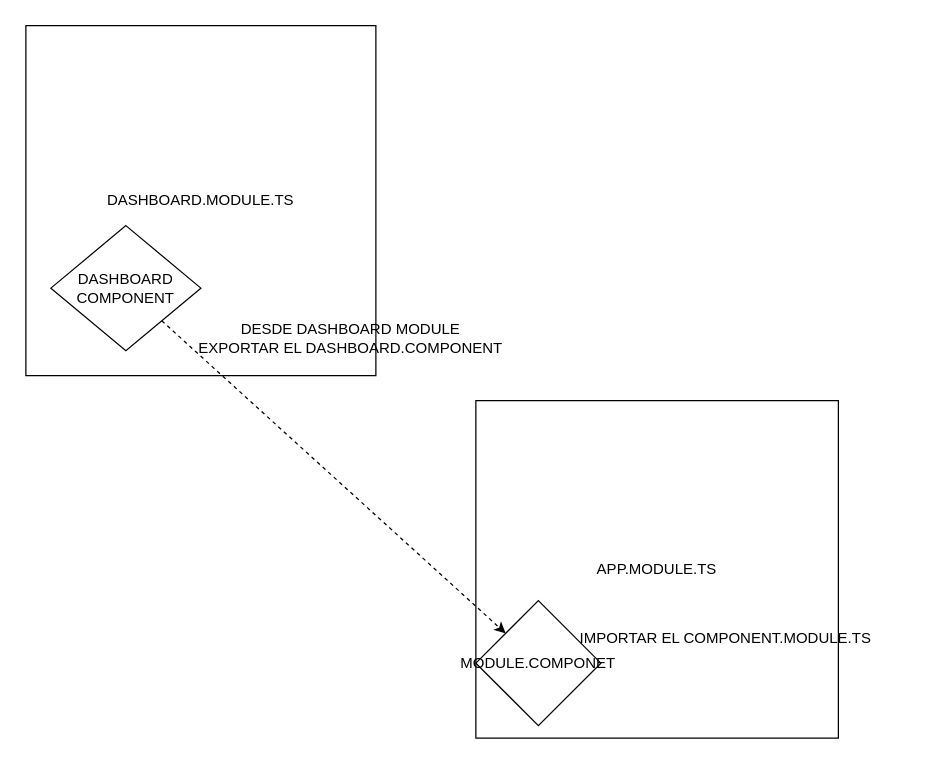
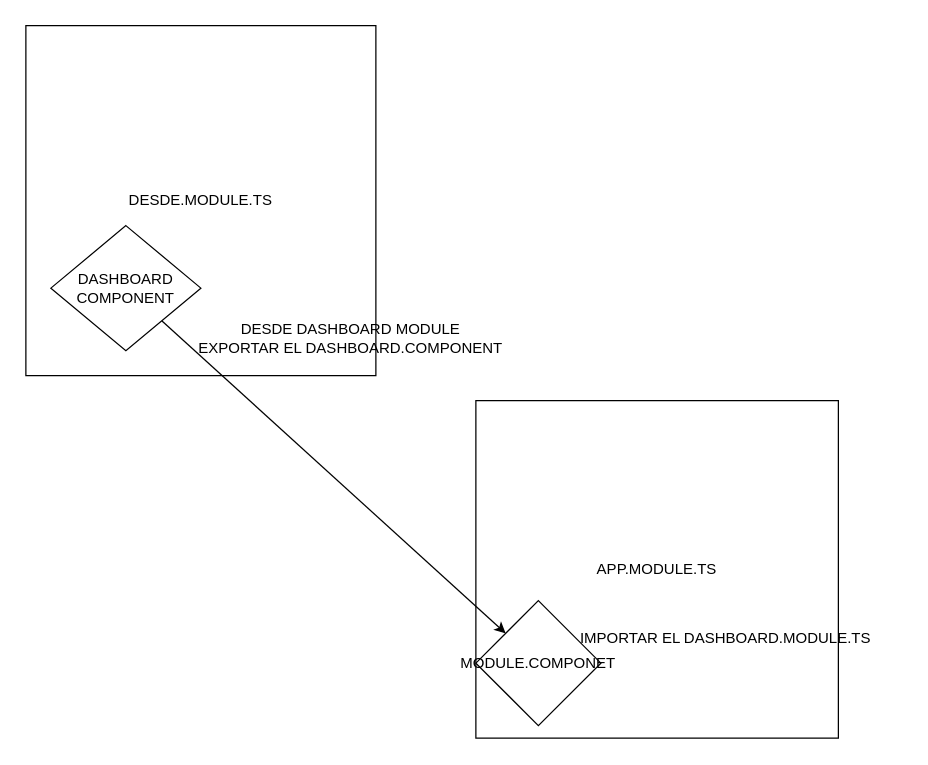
  <mxCell id="0" />
  <mxCell id="1" parent="0" />
  <mxCell id="2" value="APP.MODULE.TS" style="rounded=0;whiteSpace=wrap;html=1;" vertex="1" parent="1"><mxGeometry x="380" y="320" width="290" height="270" as="geometry" /></mxCell>
  <mxCell id="3" value="MODULE.COMPONET" style="rhombus;whiteSpace=wrap;html=1;" vertex="1" parent="1"><mxGeometry x="380" y="480" width="100" height="100" as="geometry" /></mxCell>
- <mxCell id="4" value="DASHBOARD.MODULE.TS" style="whiteSpace=wrap;html=1;aspect=fixed;" vertex="1" parent="1"><mxGeometry x="20" y="20" width="280" height="280" as="geometry" /></mxCell>
- <mxCell id="5" style="edgeStyle=none;html=1;dashed=1;" edge="1" parent="1" source="6" target="3"><mxGeometry relative="1" as="geometry" /></mxCell>
+ <mxCell id="4" value="DESDE.MODULE.TS" style="whiteSpace=wrap;html=1;aspect=fixed;" vertex="1" parent="1"><mxGeometry x="20" y="20" width="280" height="280" as="geometry" /></mxCell>
+ <mxCell id="5" style="edgeStyle=none;html=1;" edge="1" parent="1" source="6" target="3"><mxGeometry relative="1" as="geometry" /></mxCell>
  <mxCell id="6" value="DASHBOARD&lt;br&gt;COMPONENT" style="rhombus;whiteSpace=wrap;html=1;" vertex="1" parent="1"><mxGeometry x="40" y="180" width="120" height="100" as="geometry" /></mxCell>
  <mxCell id="7" value="DESDE DASHBOARD MODULE&lt;br&gt;EXPORTAR EL DASHBOARD.COMPONENT" style="text;html=1;strokeColor=none;fillColor=none;align=center;verticalAlign=middle;whiteSpace=wrap;rounded=0;" vertex="1" parent="1"><mxGeometry x="140" y="210" width="280" height="120" as="geometry" /></mxCell>
- <mxCell id="8" value="IMPORTAR EL COMPONENT.MODULE.TS" style="text;html=1;strokeColor=none;fillColor=none;align=center;verticalAlign=middle;whiteSpace=wrap;rounded=0;" vertex="1" parent="1"><mxGeometry x="440" y="480" width="280" height="60" as="geometry" /></mxCell>
+ <mxCell id="8" value="IMPORTAR EL DASHBOARD.MODULE.TS" style="text;html=1;strokeColor=none;fillColor=none;align=center;verticalAlign=middle;whiteSpace=wrap;rounded=0;" vertex="1" parent="1"><mxGeometry x="440" y="480" width="280" height="60" as="geometry" /></mxCell>
